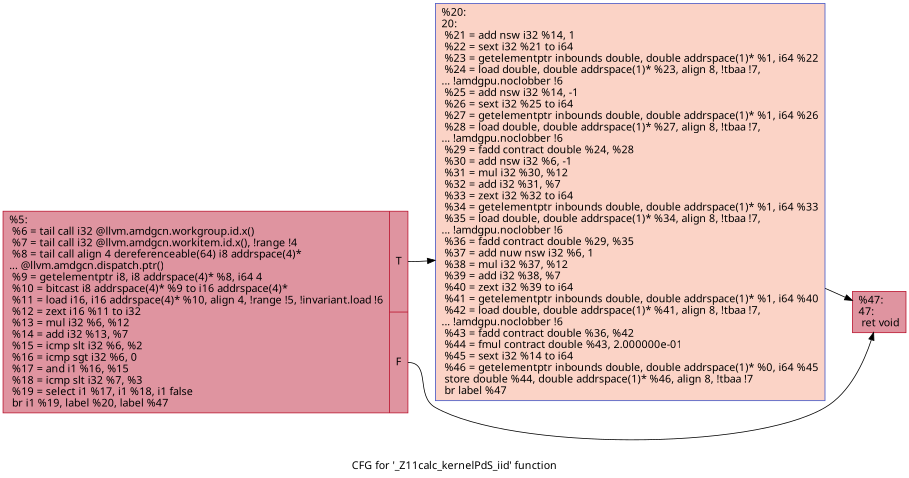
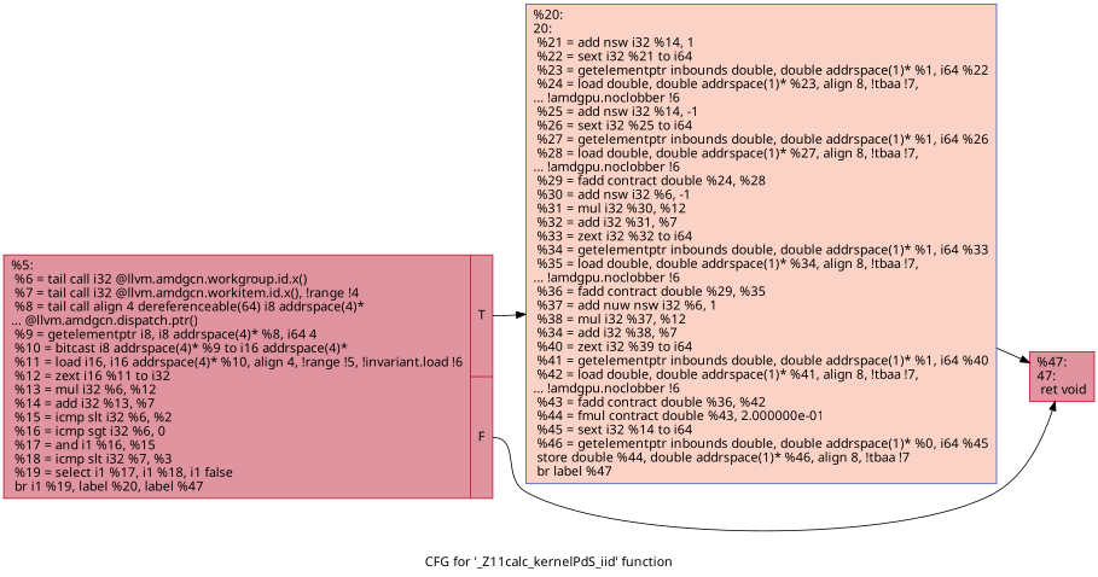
  digraph {
    label="CFG for '_Z11calc_kernelPdS_iid' function"
    rankdir=LR
    fontname="Noto Sans"
    node [color="#b70d28ff" fillcolor="#b70d2870" shape=record style=filled fontname="Noto Sans"]
    edge [fontname="Noto Sans"]
    n1 [label="{%5:\l  %6 = tail call i32 @llvm.amdgcn.workgroup.id.x()\l  %7 = tail call i32 @llvm.amdgcn.workitem.id.x(), !range !4\l  %8 = tail call align 4 dereferenceable(64) i8 addrspace(4)*\l... @llvm.amdgcn.dispatch.ptr()\l  %9 = getelementptr i8, i8 addrspace(4)* %8, i64 4\l  %10 = bitcast i8 addrspace(4)* %9 to i16 addrspace(4)*\l  %11 = load i16, i16 addrspace(4)* %10, align 4, !range !5, !invariant.load !6\l  %12 = zext i16 %11 to i32\l  %13 = mul i32 %6, %12\l  %14 = add i32 %13, %7\l  %15 = icmp slt i32 %6, %2\l  %16 = icmp sgt i32 %6, 0\l  %17 = and i1 %16, %15\l  %18 = icmp slt i32 %7, %3\l  %19 = select i1 %17, i1 %18, i1 false\l  br i1 %19, label %20, label %47\l|{<s0>T|<s1>F}}"]
-   n2 [color="#3d50c3ff" fillcolor="#f59c7d70" label="{%20:\l20:                                               \l  %21 = add nsw i32 %14, 1\l  %22 = sext i32 %21 to i64\l  %23 = getelementptr inbounds double, double addrspace(1)* %1, i64 %22\l  %24 = load double, double addrspace(1)* %23, align 8, !tbaa !7,\l... !amdgpu.noclobber !6\l  %25 = add nsw i32 %14, -1\l  %26 = sext i32 %25 to i64\l  %27 = getelementptr inbounds double, double addrspace(1)* %1, i64 %26\l  %28 = load double, double addrspace(1)* %27, align 8, !tbaa !7,\l... !amdgpu.noclobber !6\l  %29 = fadd contract double %24, %28\l  %30 = add nsw i32 %6, -1\l  %31 = mul i32 %30, %12\l  %32 = add i32 %31, %7\l  %33 = zext i32 %32 to i64\l  %34 = getelementptr inbounds double, double addrspace(1)* %1, i64 %33\l  %35 = load double, double addrspace(1)* %34, align 8, !tbaa !7,\l... !amdgpu.noclobber !6\l  %36 = fadd contract double %29, %35\l  %37 = add nuw nsw i32 %6, 1\l  %38 = mul i32 %37, %12\l  %39 = add i32 %38, %7\l  %40 = zext i32 %39 to i64\l  %41 = getelementptr inbounds double, double addrspace(1)* %1, i64 %40\l  %42 = load double, double addrspace(1)* %41, align 8, !tbaa !7,\l... !amdgpu.noclobber !6\l  %43 = fadd contract double %36, %42\l  %44 = fmul contract double %43, 2.000000e-01\l  %45 = sext i32 %14 to i64\l  %46 = getelementptr inbounds double, double addrspace(1)* %0, i64 %45\l  store double %44, double addrspace(1)* %46, align 8, !tbaa !7\l  br label %47\l}"]
+   n2 [color="#3d50c3ff" fillcolor="#f59c7d70" label="{%20:\l20:                                               \l  %21 = add nsw i32 %14, 1\l  %22 = sext i32 %21 to i64\l  %23 = getelementptr inbounds double, double addrspace(1)* %1, i64 %22\l  %24 = load double, double addrspace(1)* %23, align 8, !tbaa !7,\l... !amdgpu.noclobber !6\l  %25 = add nsw i32 %14, -1\l  %26 = sext i32 %25 to i64\l  %27 = getelementptr inbounds double, double addrspace(1)* %1, i64 %26\l  %28 = load double, double addrspace(1)* %27, align 8, !tbaa !7,\l... !amdgpu.noclobber !6\l  %29 = fadd contract double %24, %28\l  %30 = add nsw i32 %6, -1\l  %31 = mul i32 %30, %12\l  %32 = add i32 %31, %7\l  %33 = zext i32 %32 to i64\l  %34 = getelementptr inbounds double, double addrspace(1)* %1, i64 %33\l  %35 = load double, double addrspace(1)* %34, align 8, !tbaa !7,\l... !amdgpu.noclobber !6\l  %36 = fadd contract double %29, %35\l  %37 = add nuw nsw i32 %6, 1\l  %38 = mul i32 %37, %12\l  %34 = add i32 %38, %7\l  %40 = zext i32 %39 to i64\l  %41 = getelementptr inbounds double, double addrspace(1)* %1, i64 %40\l  %42 = load double, double addrspace(1)* %41, align 8, !tbaa !7,\l... !amdgpu.noclobber !6\l  %43 = fadd contract double %36, %42\l  %44 = fmul contract double %43, 2.000000e-01\l  %45 = sext i32 %14 to i64\l  %46 = getelementptr inbounds double, double addrspace(1)* %0, i64 %45\l  store double %44, double addrspace(1)* %46, align 8, !tbaa !7\l  br label %47\l}"]
    n3 [label="{%47:\l47:                                               \l  ret void\l}"]
    n1 -> n2 [tailport=s0]
    n1 -> n3 [tailport=s1]
    n2 -> n3
  }
